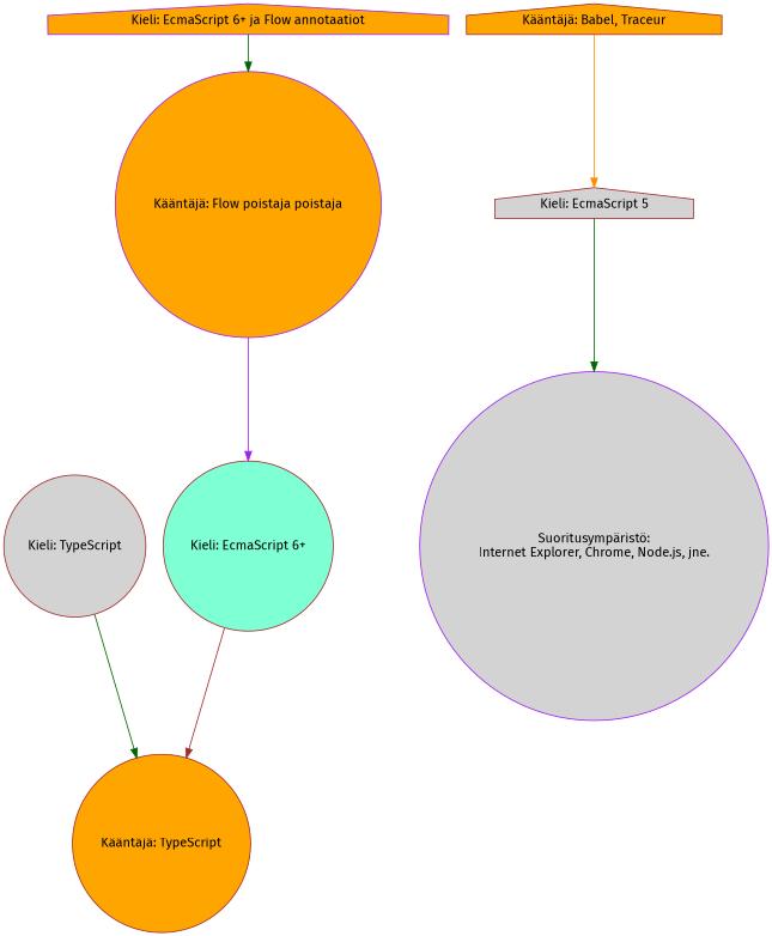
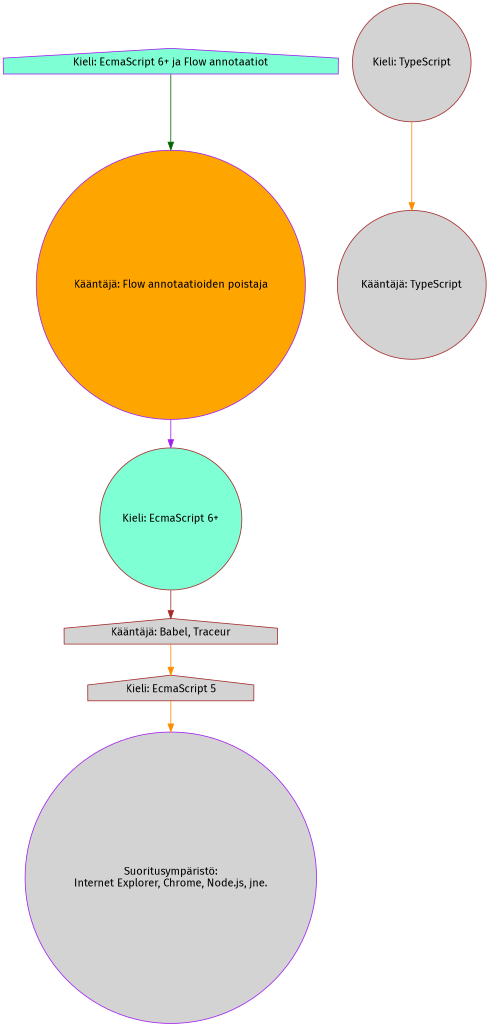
  digraph {
    fontname="Fira Sans"
    node [color=brown fillcolor=orange fontname="Fira Sans" shape=circle style=filled]
    edge [color=darkorange fontname="Fira Sans"]
    n1 [fillcolor=aquamarine label="Kieli: EcmaScript 6+"]
-   n2 [label="Kääntäjä: Babel, Traceur" shape=house]
+   n2 [fillcolor=lightgrey label="Kääntäjä: Babel, Traceur" shape=house]
    n3 [fillcolor=lightgrey label="Kieli: EcmaScript 5" shape=house]
    n4 [fillcolor=lightgrey label="Kieli: TypeScript"]
-   n5 [label="Kääntäjä: TypeScript"]
+   n5 [fillcolor=lightgrey label="Kääntäjä: TypeScript"]
    n6 [color=purple fillcolor=lightgrey label="Suoritusympäristö:\nInternet Explorer, Chrome, Node.js, jne."]
-   n7 [color=purple label="Kieli: EcmaScript 6+ ja Flow annotaatiot" shape=house]
-   n8 [color=purple label="Kääntäjä: Flow poistaja poistaja"]
-   n1 -> n5 [color=brown]
+   n7 [color=purple fillcolor=aquamarine label="Kieli: EcmaScript 6+ ja Flow annotaatiot" shape=house]
+   n8 [color=purple label="Kääntäjä: Flow annotaatioiden poistaja"]
+   n1 -> n2 [color=brown]
    n2 -> n3
-   n3 -> n6 [color=darkgreen]
-   n4 -> n5 [color=darkgreen]
+   n3 -> n6
+   n4 -> n5
    n7 -> n8 [color=darkgreen]
    n8 -> n1 [color=purple]
  }
